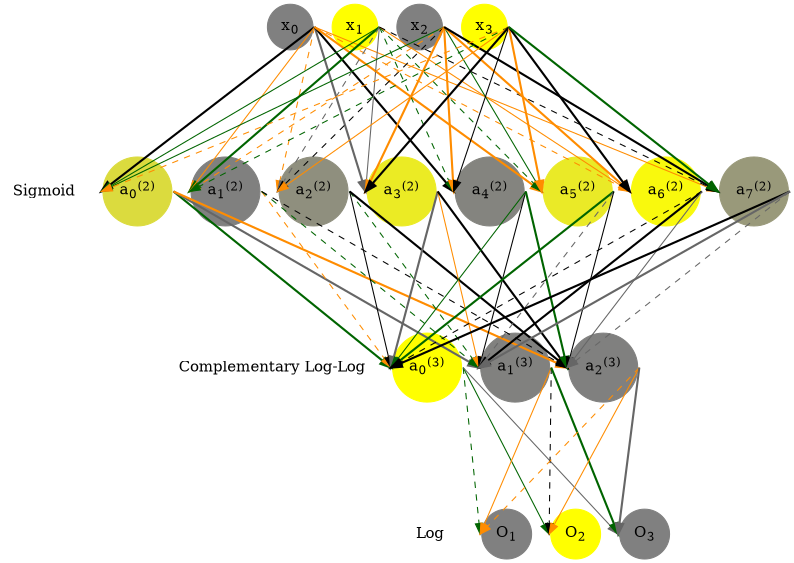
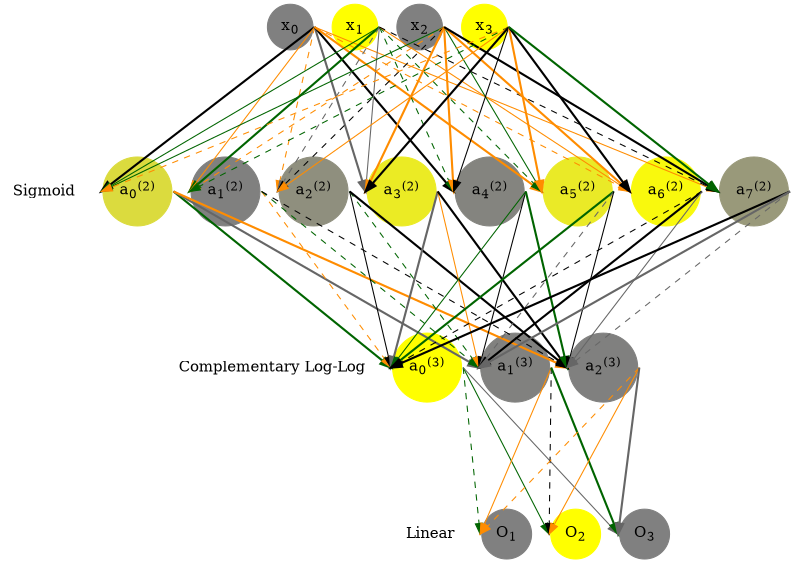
  digraph {
    rankdir=TB
    ranksep=1.4
    splines=false
    node [color="0.1667, 0.0, 0.5" fillcolor="0.1667, 0.0, 0.5" shape=circle style=filled]
    edge [headport=w style=bold tailport=e color=darkorange]
    n1 [label=<x<sub>0</sub>>]
    n2 [color="0.1667, 1.0, 1.0" fillcolor="0.1667, 1.0, 1.0" label=<x<sub>1</sub>>]
    n3 [label=<x<sub>2</sub>>]
    n4 [color="0.1667, 1.0, 1.0" fillcolor="0.1667, 1.0, 1.0" label=<x<sub>3</sub>>]
    n5 [color="0.1667, 0.716948, 0.858474" fillcolor="0.1667, 0.716948, 0.858474" label=<a<sub>0</sub><sup>(2)</sup>>]
    n6 [color="0.1667, 0.001961, 0.500981" fillcolor="0.1667, 0.001961, 0.500981" label=<a<sub>1</sub><sup>(2)</sup>>]
    n7 [color="0.1667, 0.121809, 0.560904" fillcolor="0.1667, 0.121809, 0.560904" label=<a<sub>2</sub><sup>(2)</sup>>]
    n8 [color="0.1667, 0.843735, 0.921868" fillcolor="0.1667, 0.843735, 0.921868" label=<a<sub>3</sub><sup>(2)</sup>>]
    n9 [color="0.1667, 0.035050, 0.517525" fillcolor="0.1667, 0.035050, 0.517525" label=<a<sub>4</sub><sup>(2)</sup>>]
    n10 [color="0.1667, 0.832893, 0.916446" fillcolor="0.1667, 0.832893, 0.916446" label=<a<sub>5</sub><sup>(2)</sup>>]
    n11 [color="0.1667, 0.946584, 0.973292" fillcolor="0.1667, 0.946584, 0.973292" label=<a<sub>6</sub><sup>(2)</sup>>]
    n12 [color="0.1667, 0.203014, 0.601507" fillcolor="0.1667, 0.203014, 0.601507" label=<a<sub>7</sub><sup>(2)</sup>>]
    n13 [color="0.1667, 1.000000, 1.000000" fillcolor="0.1667, 1.000000, 1.000000" label=<a<sub>0</sub><sup>(3)</sup>>]
    n14 [color="0.1667, 0.014385, 0.507192" fillcolor="0.1667, 0.014385, 0.507192" label=<a<sub>1</sub><sup>(3)</sup>>]
    n15 [color="0.1667, 0.000272, 0.500136" fillcolor="0.1667, 0.000272, 0.500136" label=<a<sub>2</sub><sup>(3)</sup>>]
    n16 [label=<O<sub>1</sub>>]
    n17 [color="0.1667, 1.0, 1.0" fillcolor="0.1667, 1.0, 1.0" label=<O<sub>2</sub>>]
    n18 [label=<O<sub>3</sub>>]
    n19 [label=Sigmoid shape=plaintext color="" fillcolor="" style=""]
    n20 [label="Complementary Log-Log" shape=plaintext color="" fillcolor="" style=""]
-   n21 [label=Log shape=plaintext color="" fillcolor="" style=""]
+   n21 [label=Linear shape=plaintext color="" fillcolor="" style=""]
    subgraph sub_1 {
      n1
    }
    subgraph sub_2 {
      n2
    }
    subgraph sub_3 {
      n3
    }
    subgraph sub_4 {
      n4
    }
    subgraph sub_5 {
      n5
    }
    subgraph sub_6 {
      n6
    }
    subgraph sub_7 {
      n7
    }
    subgraph sub_8 {
      n8
    }
    subgraph sub_9 {
      n9
    }
    subgraph sub_10 {
      n10
    }
    subgraph sub_11 {
      n11
    }
    subgraph sub_12 {
      n12
    }
    subgraph sub_13 {
      n13
    }
    subgraph sub_14 {
      n14
    }
    subgraph sub_15 {
      n15
    }
    subgraph sub_16 {
      n16
    }
    subgraph sub_17 {
      n17
    }
    subgraph sub_18 {
      n18
    }
    subgraph sub_19 {
      rank=same
      n1
      n2
      n3
      n4
    }
    subgraph sub_20 {
      rank=same
      n5
      n6
      n7
      n8
      n9
      n10
      n11
      n12
    }
    subgraph sub_21 {
      rank=same
      n13
      n14
      n15
    }
    subgraph sub_22 {
      rank=same
      n16
      n17
      n18
    }
    subgraph sub_23 {
      rank=same
      n5
      n19
    }
    subgraph sub_24 {
      rank=same
      n13
      n20
    }
    subgraph sub_25 {
      rank=same
      n16
      n21
    }
    n1 -> n2 [style=invis color=""]
    n1 -> n5 [color=black]
    n1 -> n6 [style=solid]
    n1 -> n7 [style=dashed]
    n1 -> n8 [color=gray40]
    n1 -> n9 [color=black]
    n1 -> n10
    n1 -> n11 [style=dashed]
    n1 -> n12 [style=solid]
    n2 -> n3 [style=invis color=""]
    n2 -> n5 [style=solid color=darkgreen]
    n2 -> n6 [color=darkgreen]
    n2 -> n7 [style=dashed color=gray40]
    n2 -> n8 [style=solid color=gray40]
    n2 -> n9 [style=dashed color=darkgreen]
    n2 -> n10 [style=dashed color=darkgreen]
    n2 -> n11 [style=solid]
    n2 -> n12 [style=dashed color=black]
    n3 -> n4 [style=invis color=""]
    n3 -> n5 [style=solid color=darkgreen]
    n3 -> n6 [style=dashed]
    n3 -> n7 [style=dashed color=black]
    n3 -> n8
    n3 -> n9
    n3 -> n10 [style=solid color=darkgreen]
    n3 -> n11
    n3 -> n12 [color=black]
    n4 -> n5 [style=dashed]
    n4 -> n6 [style=dashed color=darkgreen]
    n4 -> n7 [style=solid]
    n4 -> n8 [color=black]
    n4 -> n9 [style=solid color=black]
    n4 -> n10
    n4 -> n11 [color=black]
    n4 -> n12 [color=darkgreen]
    n5 -> n6 [style=invis color=""]
    n5 -> n13 [color=darkgreen]
    n5 -> n14 [color=gray40]
    n5 -> n15
    n6 -> n7 [style=invis color=""]
    n6 -> n13 [style=dashed]
    n6 -> n14 [style=dashed color=darkgreen]
    n6 -> n15 [style=dashed color=black]
    n7 -> n8 [style=invis color=""]
    n7 -> n13 [style=solid color=black]
    n7 -> n14 [style=dashed color=darkgreen]
    n7 -> n15 [color=black]
    n8 -> n9 [style=invis color=""]
    n8 -> n13 [color=gray40]
    n8 -> n14 [style=solid]
    n8 -> n15 [color=black]
    n9 -> n10 [style=invis color=""]
    n9 -> n13 [style=solid color=darkgreen]
    n9 -> n14 [style=solid color=black]
    n9 -> n15 [color=darkgreen]
    n10 -> n11 [style=invis color=""]
    n10 -> n13 [color=darkgreen]
    n10 -> n14 [style=dashed color=gray40]
    n10 -> n15 [style=solid color=black]
    n11 -> n12 [style=invis color=""]
    n11 -> n13 [style=dashed color=black]
    n11 -> n14 [color=black]
    n11 -> n15 [style=solid color=gray40]
    n12 -> n13 [color=black]
    n12 -> n14 [color=gray40]
    n12 -> n15 [style=dashed color=gray40]
    n13 -> n14 [style=invis color=""]
    n13 -> n16 [style=dashed color=darkgreen]
    n13 -> n17 [style=solid color=darkgreen]
    n13 -> n18 [style=solid color=gray40]
    n14 -> n15 [style=invis color=""]
    n14 -> n16 [style=solid]
    n14 -> n17 [style=dashed color=black]
    n14 -> n18 [color=darkgreen]
    n15 -> n16 [style=dashed]
    n15 -> n17 [style=solid]
    n15 -> n18 [color=gray40]
    n16 -> n17 [style=invis color=""]
    n17 -> n18 [style=invis color=""]
    n19 -> n5 [style=invis color=""]
    n20 -> n13 [style=invis color=""]
    n21 -> n16 [style=invis color=""]
  }
